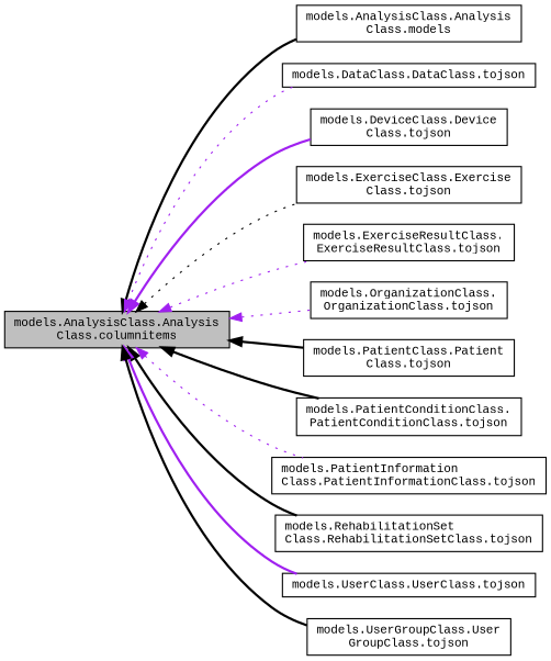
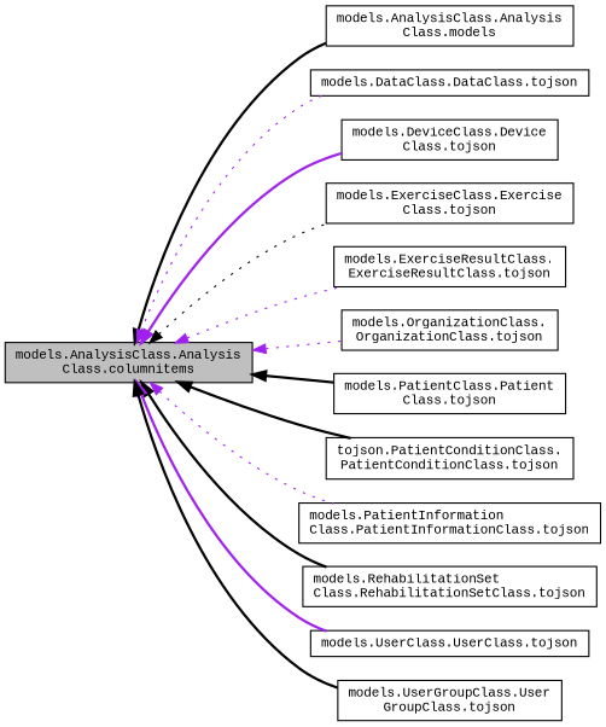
  digraph {
    fontname="Liberation Mono"
    rankdir=LR
    node [color=black fillcolor=white fontname="Liberation Mono" fontsize=10 shape=record style=filled]
    edge [color=black dir=back fontname="Liberation Mono" fontsize=10 labelfontname=Helvetica labelfontsize=10 style=bold]
    n1 [fillcolor=grey75 fontcolor=black height=0.2 label="models.AnalysisClass.Analysis\lClass.columnitems" width=0.4]
    n2 [height=0.2 label="models.AnalysisClass.Analysis\lClass.models" width=0.4]
    n3 [height=0.2 label="models.DataClass.DataClass.tojson" width=0.4]
    n4 [height=0.2 label="models.DeviceClass.Device\lClass.tojson" width=0.4]
    n5 [height=0.2 label="models.ExerciseClass.Exercise\lClass.tojson" width=0.4]
    n6 [height=0.2 label="models.ExerciseResultClass.\lExerciseResultClass.tojson" width=0.4]
    n7 [height=0.2 label="models.OrganizationClass.\lOrganizationClass.tojson" width=0.4]
    n8 [height=0.2 label="models.PatientClass.Patient\lClass.tojson" width=0.4]
-   n9 [height=0.2 label="models.PatientConditionClass.\lPatientConditionClass.tojson" width=0.4]
+   n9 [height=0.2 label="tojson.PatientConditionClass.\lPatientConditionClass.tojson" width=0.4]
    n10 [height=0.2 label="models.PatientInformation\lClass.PatientInformationClass.tojson" width=0.4]
    n11 [height=0.2 label="models.RehabilitationSet\lClass.RehabilitationSetClass.tojson" width=0.4]
    n12 [height=0.2 label="models.UserClass.UserClass.tojson" width=0.4]
    n13 [height=0.2 label="models.UserGroupClass.User\lGroupClass.tojson" width=0.4]
    n1 -> n2
    n1 -> n3 [color=purple style=dotted]
    n1 -> n4 [color=purple]
    n1 -> n5 [style=dotted]
    n1 -> n6 [color=purple style=dotted]
    n1 -> n7 [color=purple style=dotted]
    n1 -> n8
    n1 -> n9
    n1 -> n10 [color=purple style=dotted]
    n1 -> n11
    n1 -> n12 [color=purple]
    n1 -> n13
  }
